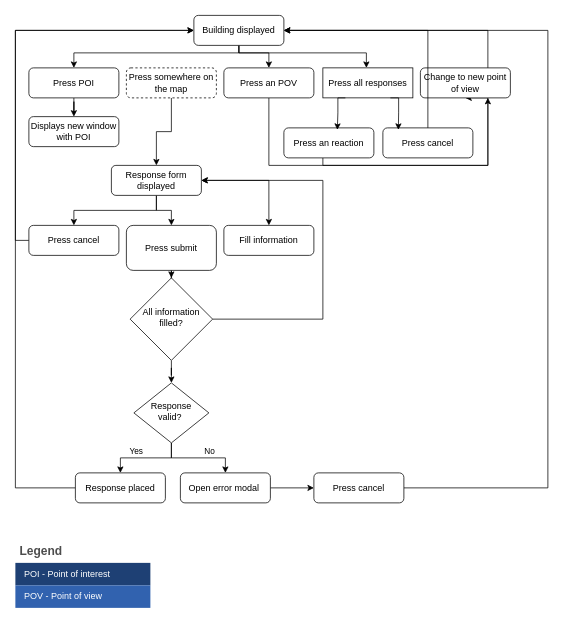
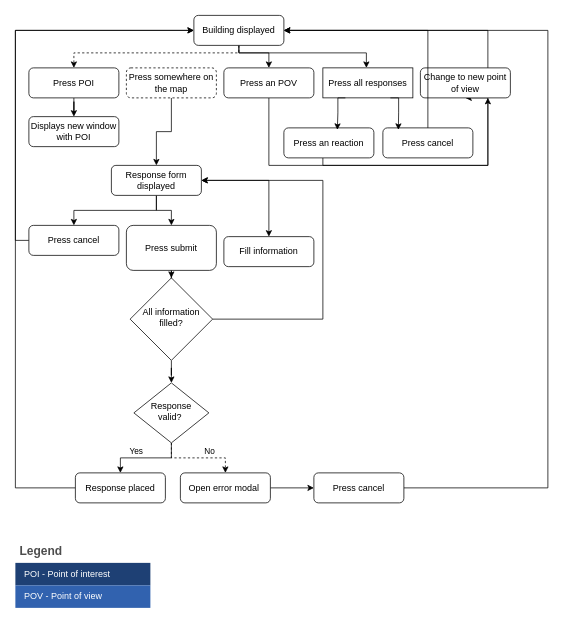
  <mxCell id="0" />
  <mxCell id="1" parent="0" />
  <mxCell id="2" value="" style="edgeStyle=orthogonalEdgeStyle;rounded=0;orthogonalLoop=1;jettySize=auto;html=1;" edge="1" parent="1" source="3" target="40"><mxGeometry relative="1" as="geometry" /></mxCell>
  <mxCell id="3" value="Press POI" style="rounded=1;whiteSpace=wrap;html=1;fontSize=12;glass=0;strokeWidth=1;shadow=0;" parent="1" vertex="1"><mxGeometry x="38" y="90" width="120" height="40" as="geometry" /></mxCell>
  <mxCell id="4" style="edgeStyle=orthogonalEdgeStyle;rounded=0;orthogonalLoop=1;jettySize=auto;html=1;entryX=0;entryY=0.5;entryDx=0;entryDy=0;exitX=0;exitY=0.5;exitDx=0;exitDy=0;" edge="1" parent="1" source="5" target="34"><mxGeometry relative="1" as="geometry"><mxPoint x="-2" y="30" as="targetPoint" /><mxPoint x="-32" y="620" as="sourcePoint" /><Array as="points"><mxPoint x="20" y="650" /><mxPoint x="20" y="40" /></Array></mxGeometry></mxCell>
  <mxCell id="5" value="Response placed" style="rounded=1;whiteSpace=wrap;html=1;fontSize=12;glass=0;strokeWidth=1;shadow=0;" parent="1" vertex="1"><mxGeometry x="100" y="630" width="120" height="40" as="geometry" /></mxCell>
  <mxCell id="6" style="edgeStyle=orthogonalEdgeStyle;rounded=0;orthogonalLoop=1;jettySize=auto;html=1;" edge="1" parent="1" source="10" target="5"><mxGeometry relative="1" as="geometry" /></mxCell>
  <mxCell id="7" value="Yes" style="edgeLabel;html=1;align=center;verticalAlign=middle;resizable=0;points=[];" vertex="1" connectable="0" parent="6"><mxGeometry x="0.372" relative="1" as="geometry"><mxPoint x="6" y="-10" as="offset" /></mxGeometry></mxCell>
- <mxCell id="8" style="edgeStyle=orthogonalEdgeStyle;rounded=0;orthogonalLoop=1;jettySize=auto;html=1;" edge="1" parent="1" source="10" target="12"><mxGeometry relative="1" as="geometry" /></mxCell>
+ <mxCell id="8" style="edgeStyle=orthogonalEdgeStyle;rounded=0;orthogonalLoop=1;jettySize=auto;html=1;dashed=1;" edge="1" parent="1" source="10" target="12"><mxGeometry relative="1" as="geometry" /></mxCell>
  <mxCell id="9" value="No" style="edgeLabel;html=1;align=center;verticalAlign=middle;resizable=0;points=[];" vertex="1" connectable="0" parent="8"><mxGeometry x="-0.46" y="-4" relative="1" as="geometry"><mxPoint x="40" y="-14" as="offset" /></mxGeometry></mxCell>
  <mxCell id="10" value="Response valid?&amp;nbsp;" style="rhombus;whiteSpace=wrap;html=1;shadow=0;fontFamily=Helvetica;fontSize=12;align=center;strokeWidth=1;spacing=6;spacingTop=-4;" vertex="1" parent="1"><mxGeometry x="178" y="510" width="100" height="80" as="geometry" /></mxCell>
  <mxCell id="11" value="" style="edgeStyle=orthogonalEdgeStyle;rounded=0;orthogonalLoop=1;jettySize=auto;html=1;" edge="1" parent="1" source="12" target="26"><mxGeometry relative="1" as="geometry" /></mxCell>
  <mxCell id="12" value="Open error modal&amp;nbsp;" style="rounded=1;whiteSpace=wrap;html=1;fontSize=12;glass=0;strokeWidth=1;shadow=0;" vertex="1" parent="1"><mxGeometry x="240" y="630" width="120" height="40" as="geometry" /></mxCell>
  <mxCell id="13" style="edgeStyle=orthogonalEdgeStyle;rounded=0;orthogonalLoop=1;jettySize=auto;html=1;entryX=0.5;entryY=0;entryDx=0;entryDy=0;startArrow=classic;startFill=1;exitX=1;exitY=0.5;exitDx=0;exitDy=0;" edge="1" parent="1" source="16" target="19"><mxGeometry relative="1" as="geometry"><mxPoint x="348" y="250" as="sourcePoint" /></mxGeometry></mxCell>
  <mxCell id="14" style="edgeStyle=orthogonalEdgeStyle;rounded=0;orthogonalLoop=1;jettySize=auto;html=1;entryX=0.5;entryY=0;entryDx=0;entryDy=0;" edge="1" parent="1" source="16" target="21"><mxGeometry relative="1" as="geometry" /></mxCell>
  <mxCell id="15" style="edgeStyle=orthogonalEdgeStyle;rounded=0;orthogonalLoop=1;jettySize=auto;html=1;entryX=0.5;entryY=0;entryDx=0;entryDy=0;" edge="1" parent="1" source="16" target="18"><mxGeometry relative="1" as="geometry" /></mxCell>
  <mxCell id="16" value="Response form displayed" style="rounded=1;whiteSpace=wrap;html=1;fontSize=12;glass=0;strokeWidth=1;shadow=0;" vertex="1" parent="1"><mxGeometry x="148" y="220" width="120" height="40" as="geometry" /></mxCell>
  <mxCell id="17" style="edgeStyle=orthogonalEdgeStyle;rounded=0;orthogonalLoop=1;jettySize=auto;html=1;entryX=0;entryY=0.5;entryDx=0;entryDy=0;" edge="1" parent="1" source="18" target="34"><mxGeometry relative="1" as="geometry"><Array as="points"><mxPoint x="20" y="320" /><mxPoint x="20" y="40" /></Array></mxGeometry></mxCell>
  <mxCell id="18" value="Press cancel" style="rounded=1;whiteSpace=wrap;html=1;fontSize=12;glass=0;strokeWidth=1;shadow=0;" vertex="1" parent="1"><mxGeometry x="38" y="300" width="120" height="40" as="geometry" /></mxCell>
- <mxCell id="19" value="Fill information" style="rounded=1;whiteSpace=wrap;html=1;fontSize=12;glass=0;strokeWidth=1;shadow=0;" vertex="1" parent="1"><mxGeometry x="298" y="300" width="120" height="40" as="geometry" /></mxCell>
+ <mxCell id="19" value="Fill information" style="rounded=1;whiteSpace=wrap;html=1;fontSize=12;glass=0;strokeWidth=1;shadow=0;" vertex="1" parent="1"><mxGeometry x="298" y="315" width="120" height="40" as="geometry" /></mxCell>
  <mxCell id="20" style="edgeStyle=orthogonalEdgeStyle;rounded=0;orthogonalLoop=1;jettySize=auto;html=1;entryX=0.5;entryY=0;entryDx=0;entryDy=0;" edge="1" parent="1" source="21" target="24"><mxGeometry relative="1" as="geometry" /></mxCell>
  <mxCell id="21" value="Press submit" style="rounded=1;whiteSpace=wrap;html=1;fontSize=12;glass=0;strokeWidth=1;shadow=0;" vertex="1" parent="1"><mxGeometry x="168" y="300" width="120" height="60" as="geometry" /></mxCell>
  <mxCell id="22" style="edgeStyle=orthogonalEdgeStyle;rounded=0;orthogonalLoop=1;jettySize=auto;html=1;entryX=0.5;entryY=0;entryDx=0;entryDy=0;" edge="1" parent="1" source="24" target="10"><mxGeometry relative="1" as="geometry" /></mxCell>
  <mxCell id="23" style="edgeStyle=orthogonalEdgeStyle;rounded=0;orthogonalLoop=1;jettySize=auto;html=1;entryX=1;entryY=0.5;entryDx=0;entryDy=0;exitX=1;exitY=0.5;exitDx=0;exitDy=0;" edge="1" parent="1" source="24" target="16"><mxGeometry relative="1" as="geometry"><mxPoint x="528" y="435" as="targetPoint" /><Array as="points"><mxPoint x="430" y="425" /><mxPoint x="430" y="240" /></Array></mxGeometry></mxCell>
  <mxCell id="24" value="All information filled?" style="rhombus;whiteSpace=wrap;html=1;shadow=0;fontFamily=Helvetica;fontSize=12;align=center;strokeWidth=1;spacing=6;spacingTop=-4;" vertex="1" parent="1"><mxGeometry x="173" y="370" width="110" height="110" as="geometry" /></mxCell>
  <mxCell id="25" style="edgeStyle=orthogonalEdgeStyle;rounded=0;orthogonalLoop=1;jettySize=auto;html=1;entryX=1;entryY=0.5;entryDx=0;entryDy=0;" edge="1" parent="1" source="26" target="34"><mxGeometry relative="1" as="geometry"><mxPoint x="788" y="-10" as="targetPoint" /><Array as="points"><mxPoint x="730" y="650" /><mxPoint x="730" y="40" /></Array></mxGeometry></mxCell>
  <mxCell id="26" value="Press cancel" style="rounded=1;whiteSpace=wrap;html=1;fontSize=12;glass=0;strokeWidth=1;shadow=0;" vertex="1" parent="1"><mxGeometry x="418" y="630" width="120" height="40" as="geometry" /></mxCell>
  <mxCell id="27" style="edgeStyle=orthogonalEdgeStyle;rounded=0;orthogonalLoop=1;jettySize=auto;html=1;" edge="1" parent="1" source="28" target="16"><mxGeometry relative="1" as="geometry" /></mxCell>
  <mxCell id="28" value="Press somewhere on the map" style="rounded=1;whiteSpace=wrap;html=1;fontSize=12;glass=0;strokeWidth=1;shadow=0;dashed=1;" vertex="1" parent="1"><mxGeometry x="168" y="90" width="120" height="40" as="geometry" /></mxCell>
  <mxCell id="29" style="edgeStyle=orthogonalEdgeStyle;rounded=0;orthogonalLoop=1;jettySize=auto;html=1;entryX=0.5;entryY=1;entryDx=0;entryDy=0;" edge="1" parent="1" source="30" target="39"><mxGeometry relative="1" as="geometry"><Array as="points"><mxPoint x="358" y="220" /><mxPoint x="650" y="220" /></Array></mxGeometry></mxCell>
  <mxCell id="30" value="Press an POV" style="rounded=1;whiteSpace=wrap;html=1;fontSize=12;glass=0;strokeWidth=1;shadow=0;" vertex="1" parent="1"><mxGeometry x="298" y="90" width="120" height="40" as="geometry" /></mxCell>
  <mxCell id="31" style="edgeStyle=orthogonalEdgeStyle;rounded=0;orthogonalLoop=1;jettySize=auto;html=1;entryX=0.5;entryY=0;entryDx=0;entryDy=0;" edge="1" parent="1" source="34" target="30"><mxGeometry relative="1" as="geometry"><Array as="points"><mxPoint x="318" y="70" /><mxPoint x="358" y="70" /></Array></mxGeometry></mxCell>
  <mxCell id="32" style="edgeStyle=orthogonalEdgeStyle;rounded=0;orthogonalLoop=1;jettySize=auto;html=1;" edge="1" parent="1" source="34" target="35"><mxGeometry relative="1" as="geometry"><Array as="points"><mxPoint x="318" y="70" /><mxPoint x="488" y="70" /></Array></mxGeometry></mxCell>
- <mxCell id="33" style="edgeStyle=orthogonalEdgeStyle;rounded=0;orthogonalLoop=1;jettySize=auto;html=1;entryX=0.5;entryY=0;entryDx=0;entryDy=0;" edge="1" parent="1" source="34" target="3"><mxGeometry relative="1" as="geometry"><Array as="points"><mxPoint x="318" y="70" /><mxPoint x="98" y="70" /></Array></mxGeometry></mxCell>
+ <mxCell id="33" style="edgeStyle=orthogonalEdgeStyle;rounded=0;orthogonalLoop=1;jettySize=auto;html=1;entryX=0.5;entryY=0;entryDx=0;entryDy=0;dashed=1;" edge="1" parent="1" source="34" target="3"><mxGeometry relative="1" as="geometry"><Array as="points"><mxPoint x="318" y="70" /><mxPoint x="98" y="70" /></Array></mxGeometry></mxCell>
  <mxCell id="34" value="Building displayed" style="rounded=1;whiteSpace=wrap;html=1;fontSize=12;glass=0;strokeWidth=1;shadow=0;" vertex="1" parent="1"><mxGeometry x="258" y="20" width="120" height="40" as="geometry" /></mxCell>
  <mxCell id="35" value="Press all responses" style="whiteSpace=wrap;html=1;fontSize=12;glass=0;strokeWidth=1;shadow=0;rounded=0;" vertex="1" parent="1"><mxGeometry x="430" y="90" width="120" height="40" as="geometry" /></mxCell>
  <mxCell id="36" style="edgeStyle=orthogonalEdgeStyle;rounded=0;orthogonalLoop=1;jettySize=auto;html=1;" edge="1" parent="1" source="37" target="39"><mxGeometry relative="1" as="geometry"><Array as="points"><mxPoint x="430" y="220" /><mxPoint x="650" y="220" /></Array></mxGeometry></mxCell>
  <mxCell id="37" value="Press an reaction" style="rounded=1;whiteSpace=wrap;html=1;fontSize=12;glass=0;strokeWidth=1;shadow=0;" vertex="1" parent="1"><mxGeometry x="378" y="170" width="120" height="40" as="geometry" /></mxCell>
  <mxCell id="38" style="edgeStyle=orthogonalEdgeStyle;rounded=0;orthogonalLoop=1;jettySize=auto;html=1;entryX=1;entryY=0.5;entryDx=0;entryDy=0;" edge="1" parent="1" source="39" target="34"><mxGeometry relative="1" as="geometry"><Array as="points"><mxPoint x="650" y="40" /></Array></mxGeometry></mxCell>
  <mxCell id="39" value="Change to new point of view" style="rounded=1;whiteSpace=wrap;html=1;fontSize=12;glass=0;strokeWidth=1;shadow=0;" vertex="1" parent="1"><mxGeometry x="560" y="90" width="120" height="40" as="geometry" /></mxCell>
  <mxCell id="40" value="Displays new window with POI" style="rounded=1;whiteSpace=wrap;html=1;fontSize=12;glass=0;strokeWidth=1;shadow=0;" vertex="1" parent="1"><mxGeometry x="38" y="155" width="120" height="40" as="geometry" /></mxCell>
  <mxCell id="41" style="edgeStyle=orthogonalEdgeStyle;rounded=0;orthogonalLoop=1;jettySize=auto;html=1;entryX=1;entryY=0.5;entryDx=0;entryDy=0;" edge="1" parent="1" source="42" target="34"><mxGeometry relative="1" as="geometry"><Array as="points"><mxPoint x="570" y="40" /></Array></mxGeometry></mxCell>
  <mxCell id="42" value="Press cancel" style="rounded=1;whiteSpace=wrap;html=1;fontSize=12;glass=0;strokeWidth=1;shadow=0;" vertex="1" parent="1"><mxGeometry x="510" y="170" width="120" height="40" as="geometry" /></mxCell>
  <mxCell id="43" style="edgeStyle=orthogonalEdgeStyle;rounded=0;orthogonalLoop=1;jettySize=auto;html=1;exitX=0.75;exitY=1;exitDx=0;exitDy=0;entryX=0.172;entryY=0.063;entryDx=0;entryDy=0;entryPerimeter=0;" edge="1" parent="1" source="35" target="42"><mxGeometry relative="1" as="geometry"><Array as="points"><mxPoint x="531" y="130" /><mxPoint x="531" y="150" /></Array></mxGeometry></mxCell>
  <mxCell id="44" style="edgeStyle=orthogonalEdgeStyle;rounded=0;orthogonalLoop=1;jettySize=auto;html=1;exitX=0.25;exitY=1;exitDx=0;exitDy=0;entryX=0.594;entryY=0.064;entryDx=0;entryDy=0;entryPerimeter=0;" edge="1" parent="1" source="35" target="37"><mxGeometry relative="1" as="geometry"><Array as="points"><mxPoint x="450" y="130" /><mxPoint x="450" y="150" /><mxPoint x="449" y="150" /></Array></mxGeometry></mxCell>
  <mxCell id="45" value="Legend" style="shape=table;startSize=30;container=1;collapsible=0;childLayout=tableLayout;fontSize=16;align=left;verticalAlign=top;fillColor=none;strokeColor=none;fontColor=#4D4D4D;fontStyle=1;spacingLeft=6;spacing=0;resizable=0;" vertex="1" parent="1"><mxGeometry x="20" y="720" width="180" height="90" as="geometry" /></mxCell>
  <mxCell id="46" value="" style="shape=tableRow;horizontal=0;startSize=0;swimlaneHead=0;swimlaneBody=0;strokeColor=inherit;top=0;left=0;bottom=0;right=0;collapsible=0;dropTarget=0;fillColor=none;points=[[0,0.5],[1,0.5]];portConstraint=eastwest;fontSize=12;" vertex="1" parent="45"><mxGeometry y="30" width="180" height="30" as="geometry" /></mxCell>
  <mxCell id="47" value="POI - Point of interest" style="shape=partialRectangle;html=1;whiteSpace=wrap;connectable=0;strokeColor=inherit;overflow=hidden;fillColor=#1E4074;top=0;left=0;bottom=0;right=0;pointerEvents=1;fontSize=12;align=left;fontColor=#FFFFFF;gradientColor=none;spacingLeft=10;spacingRight=4;" vertex="1" parent="46"><mxGeometry width="180" height="30" as="geometry"><mxRectangle width="180" height="30" as="alternateBounds" /></mxGeometry></mxCell>
  <mxCell id="48" value="" style="shape=tableRow;horizontal=0;startSize=0;swimlaneHead=0;swimlaneBody=0;strokeColor=inherit;top=0;left=0;bottom=0;right=0;collapsible=0;dropTarget=0;fillColor=none;points=[[0,0.5],[1,0.5]];portConstraint=eastwest;fontSize=12;" vertex="1" parent="45"><mxGeometry y="60" width="180" height="30" as="geometry" /></mxCell>
  <mxCell id="49" value="POV - Point of view" style="shape=partialRectangle;html=1;whiteSpace=wrap;connectable=0;strokeColor=inherit;overflow=hidden;fillColor=#3162AF;top=0;left=0;bottom=0;right=0;pointerEvents=1;fontSize=12;align=left;fontColor=#FFFFFF;gradientColor=none;spacingLeft=10;spacingRight=4;" vertex="1" parent="48"><mxGeometry width="180" height="30" as="geometry"><mxRectangle width="180" height="30" as="alternateBounds" /></mxGeometry></mxCell>
